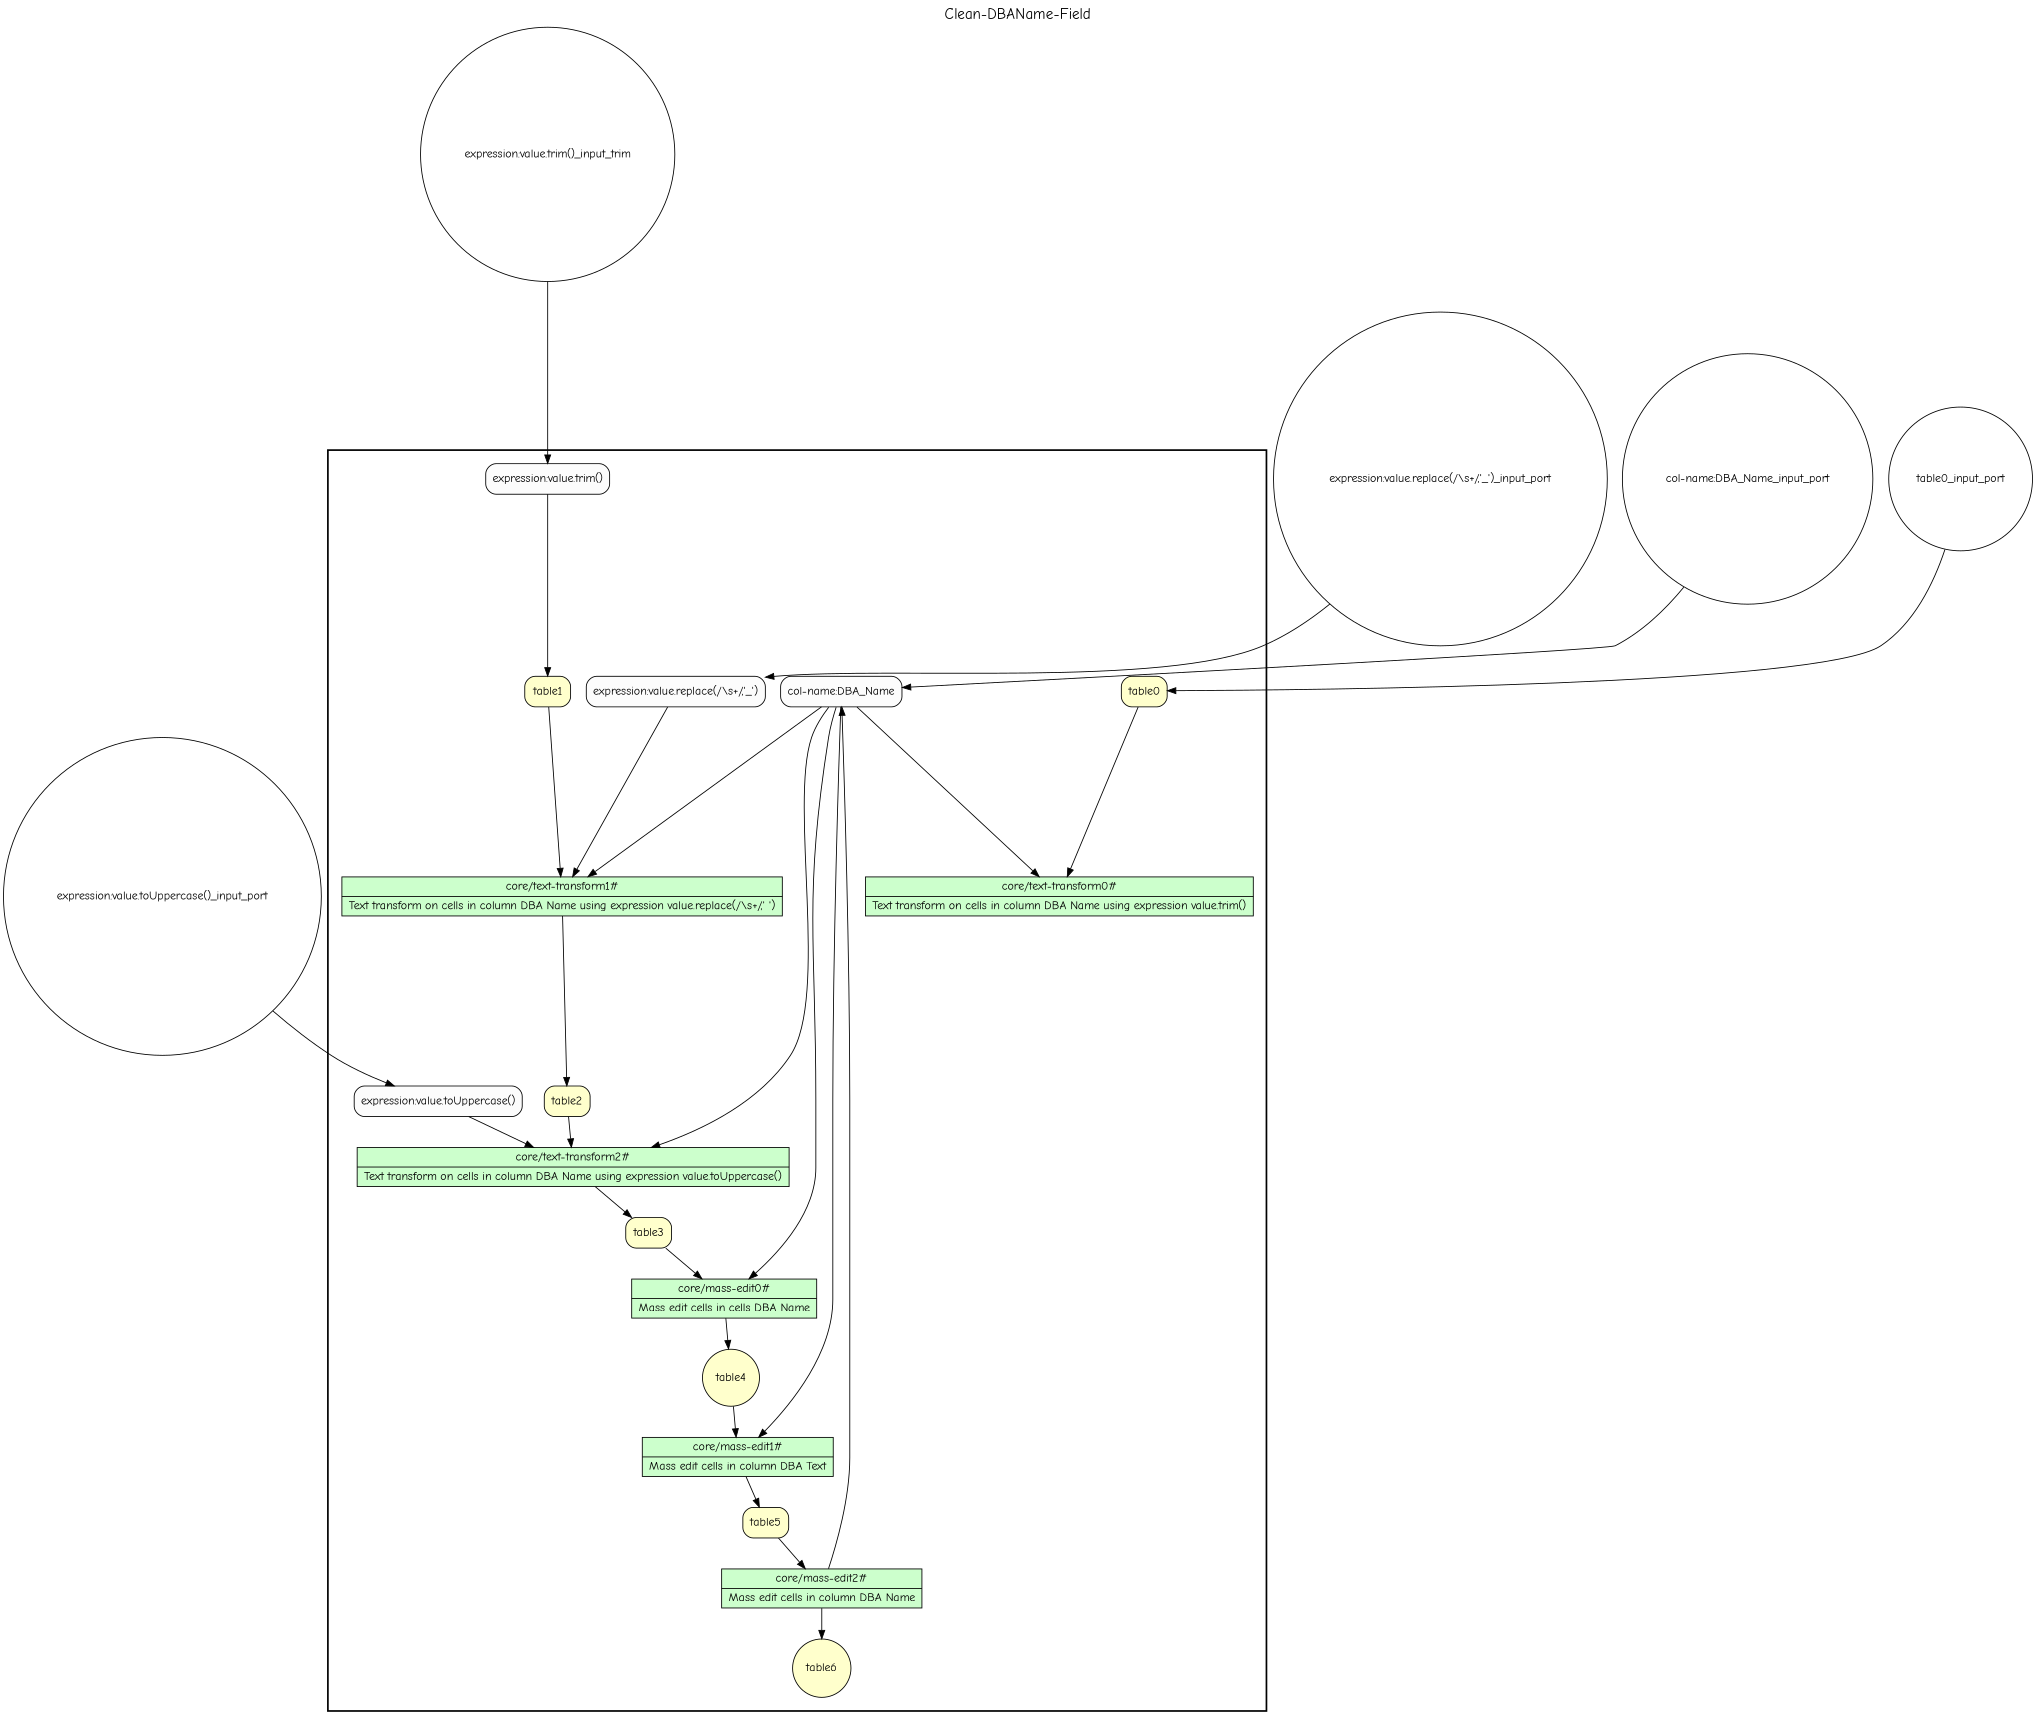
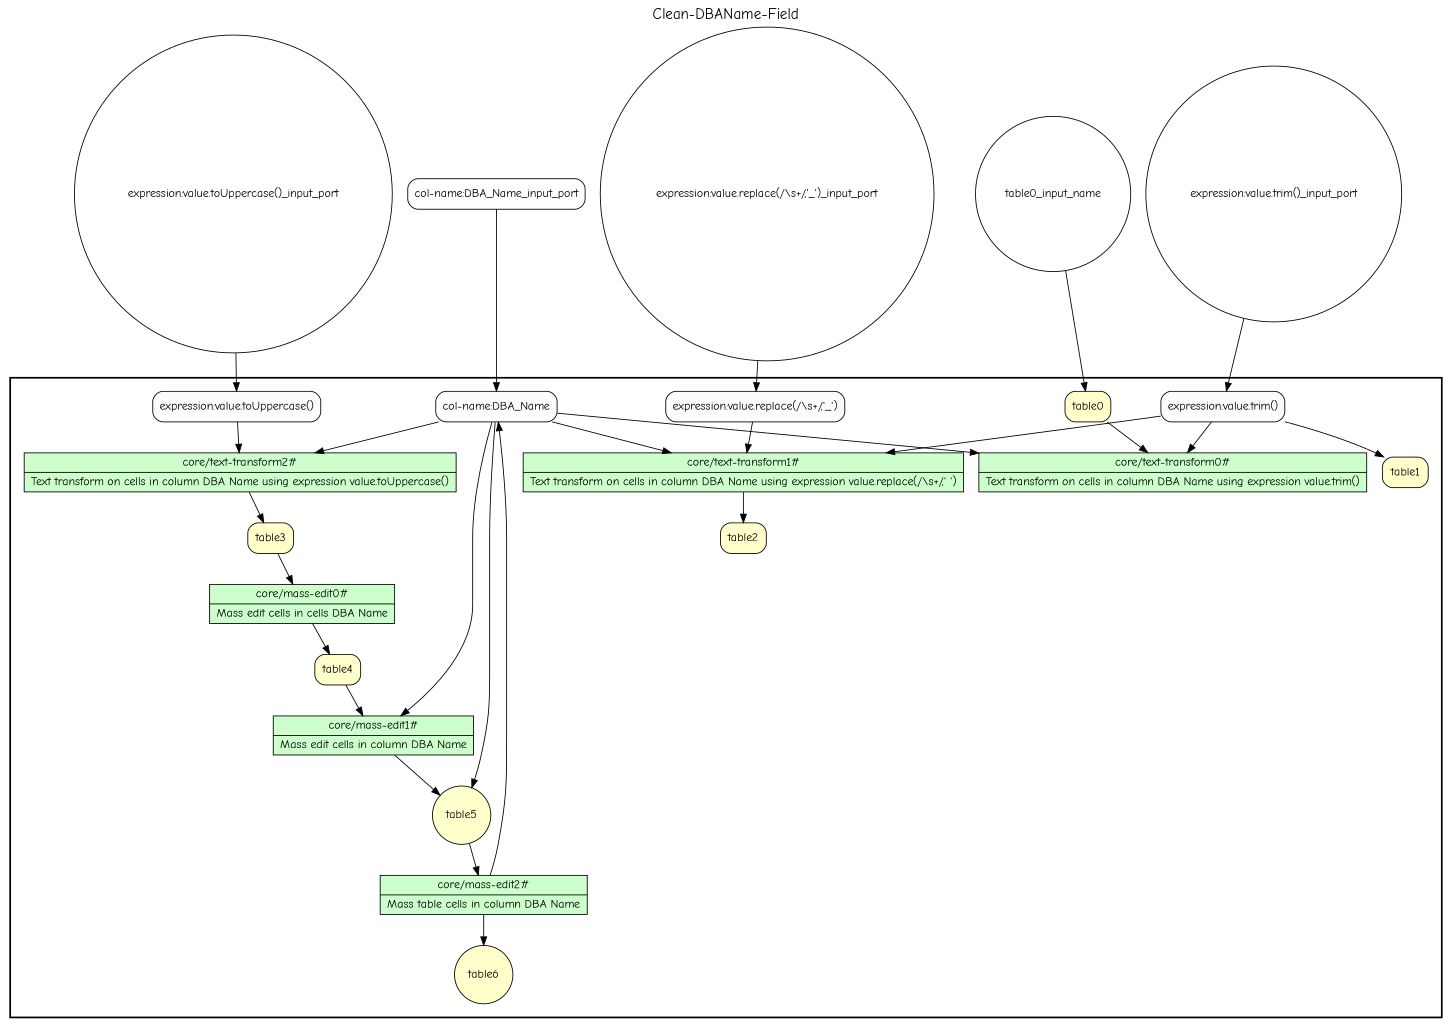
  digraph {
    fontname="Comic Neue"
    fontsize=18
    label="Clean-DBAName-Field"
    labelloc=t
    rankdir=TB
    node [fillcolor="#FFFFCC" fontname="Comic Neue" peripheries=1 shape=box style="rounded,filled"]
    edge [fontname="Comic Neue"]
    n1 [fillcolor="#CCFFCC" label="{<f0> core/text-transform0# |<f1> Text transform on cells in column DBA Name using expression value.trim()}" rankdir=LR shape=record style=filled]
    table1
    n3 [fillcolor="#CCFFCC" label="{<f0> core/text-transform1# |<f1> Text transform on cells in column DBA Name using expression value.replace(/\\s+/,' ')}" rankdir=LR shape=record style=filled]
    table2
    n5 [fillcolor="#CCFFCC" label="{<f0> core/text-transform2# |<f1> Text transform on cells in column DBA Name using expression value.toUppercase()}" rankdir=LR shape=record style=filled]
    table3
    n7 [fillcolor="#CCFFCC" label="{<f0> core/mass-edit0# |<f1> Mass edit cells in cells DBA Name}" rankdir=LR shape=record style=filled]
-   table4 [shape=circle]
-   n9 [fillcolor="#CCFFCC" label="{<f0> core/mass-edit1# |<f1> Mass edit cells in column DBA Text}" rankdir=LR shape=record style=filled]
-   table5
-   n11 [fillcolor="#CCFFCC" label="{<f0> core/mass-edit2# |<f1> Mass edit cells in column DBA Name}" rankdir=LR shape=record style=filled]
+   table4
+   n9 [fillcolor="#CCFFCC" label="{<f0> core/mass-edit1# |<f1> Mass edit cells in column DBA Name}" rankdir=LR shape=record style=filled]
+   table5 [shape=circle]
+   n11 [fillcolor="#CCFFCC" label="{<f0> core/mass-edit2# |<f1> Mass table cells in column DBA Name}" rankdir=LR shape=record style=filled]
    table6 [shape=circle]
    table0
    "col-name:DBA_Name" [fillcolor="#FCFCFC"]
    "expression:value.trim()" [fillcolor="#FCFCFC"]
    "expression:value.replace(/\\s+/,'_')" [fillcolor="#FCFCFC"]
    "expression:value.toUppercase()" [fillcolor="#FCFCFC"]
    "expression:value.replace(/\\s+/,'_')_input_port" [fillcolor="#FFFFFF" shape=circle width=0.2]
-   "col-name:DBA_Name_input_port" [fillcolor="#FFFFFF" shape=circle width=0.2]
-   "expression:value.trim()_input_port" [fillcolor="#FFFFFF" shape=circle width=0.2 label="expression:value.trim()_input_trim"]
+   "col-name:DBA_Name_input_port" [fillcolor="#FFFFFF" width=0.2]
+   "expression:value.trim()_input_port" [fillcolor="#FFFFFF" shape=circle width=0.2]
    "expression:value.toUppercase()_input_port" [fillcolor="#FFFFFF" shape=circle width=0.2]
-   table0_input_port [fillcolor="#FFFFFF" shape=circle width=0.2]
+   table0_input_port [fillcolor="#FFFFFF" shape=circle width=0.2 label=table0_input_name]
    subgraph cluster_1 {
      color=black
      label=""
      penwidth=2
      subgraph cluster_2 {
        color=black
        label=""
        penwidth=0
        n1
        table1
        n3
        table2
        n5
        table3
        n7
        table4
        n9
        table5
        n11
        table6
        table0
        "col-name:DBA_Name"
        "expression:value.trim()"
        "expression:value.replace(/\\s+/,'_')"
        "expression:value.toUppercase()"
      }
    }
-   table1 -> n3
+   "expression:value.trim()" -> n3
    n3 -> table2
-   table2 -> n5
    n5 -> table3
    table3 -> n7
    n7 -> table4
    table4 -> n9
    n9 -> table5
    table5 -> n11
    n11 -> table6
    n11 -> "col-name:DBA_Name"
    table0 -> n1
    "col-name:DBA_Name" -> n1
    "col-name:DBA_Name" -> n3
    "col-name:DBA_Name" -> n5
-   "col-name:DBA_Name" -> n7
+   "col-name:DBA_Name" -> table5
    "col-name:DBA_Name" -> n9
+   "expression:value.trim()" -> n1
    "expression:value.trim()" -> table1
    "expression:value.replace(/\\s+/,'_')" -> n3
    "expression:value.toUppercase()" -> n5
    "expression:value.replace(/\\s+/,'_')_input_port" -> "expression:value.replace(/\\s+/,'_')"
    "col-name:DBA_Name_input_port" -> "col-name:DBA_Name"
    "expression:value.trim()_input_port" -> "expression:value.trim()"
    "expression:value.toUppercase()_input_port" -> "expression:value.toUppercase()"
    table0_input_port -> table0
  }
